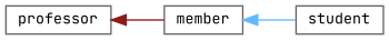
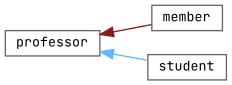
  digraph {
    fontname="JetBrains Mono"
    rankdir=LR
    node [color=grey40 fillcolor=white fontname="JetBrains Mono" fontsize=10 shape=box style=filled]
    edge [dir=back fontname="JetBrains Mono" fontsize=10 labelfontname=Helvetica labelfontsize=10 style=solid]
    n1 [height=0.2 label=member width=0.4]
    n2 [height=0.2 label=student width=0.4]
    n3 [height=0.2 label=professor width=0.4]
-   n1 -> n2 [color=steelblue1]
+   n3 -> n2 [color=steelblue1]
    n3 -> n1 [color=firebrick4]
  }
